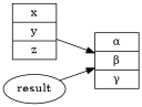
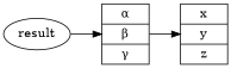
  digraph {
    rankdir=LR
    node [shape=record]
    n1 [label="<atribut0>x| <atribut1>y| <atribut2>z"]
    n2 [label="<atributA>&alpha;| <atributB>&beta;| <atributC>&gamma;"]
    n3 [label=result shape=""]
-   n1 -> n2
+   n2 -> n1
    n3 -> n2
  }
